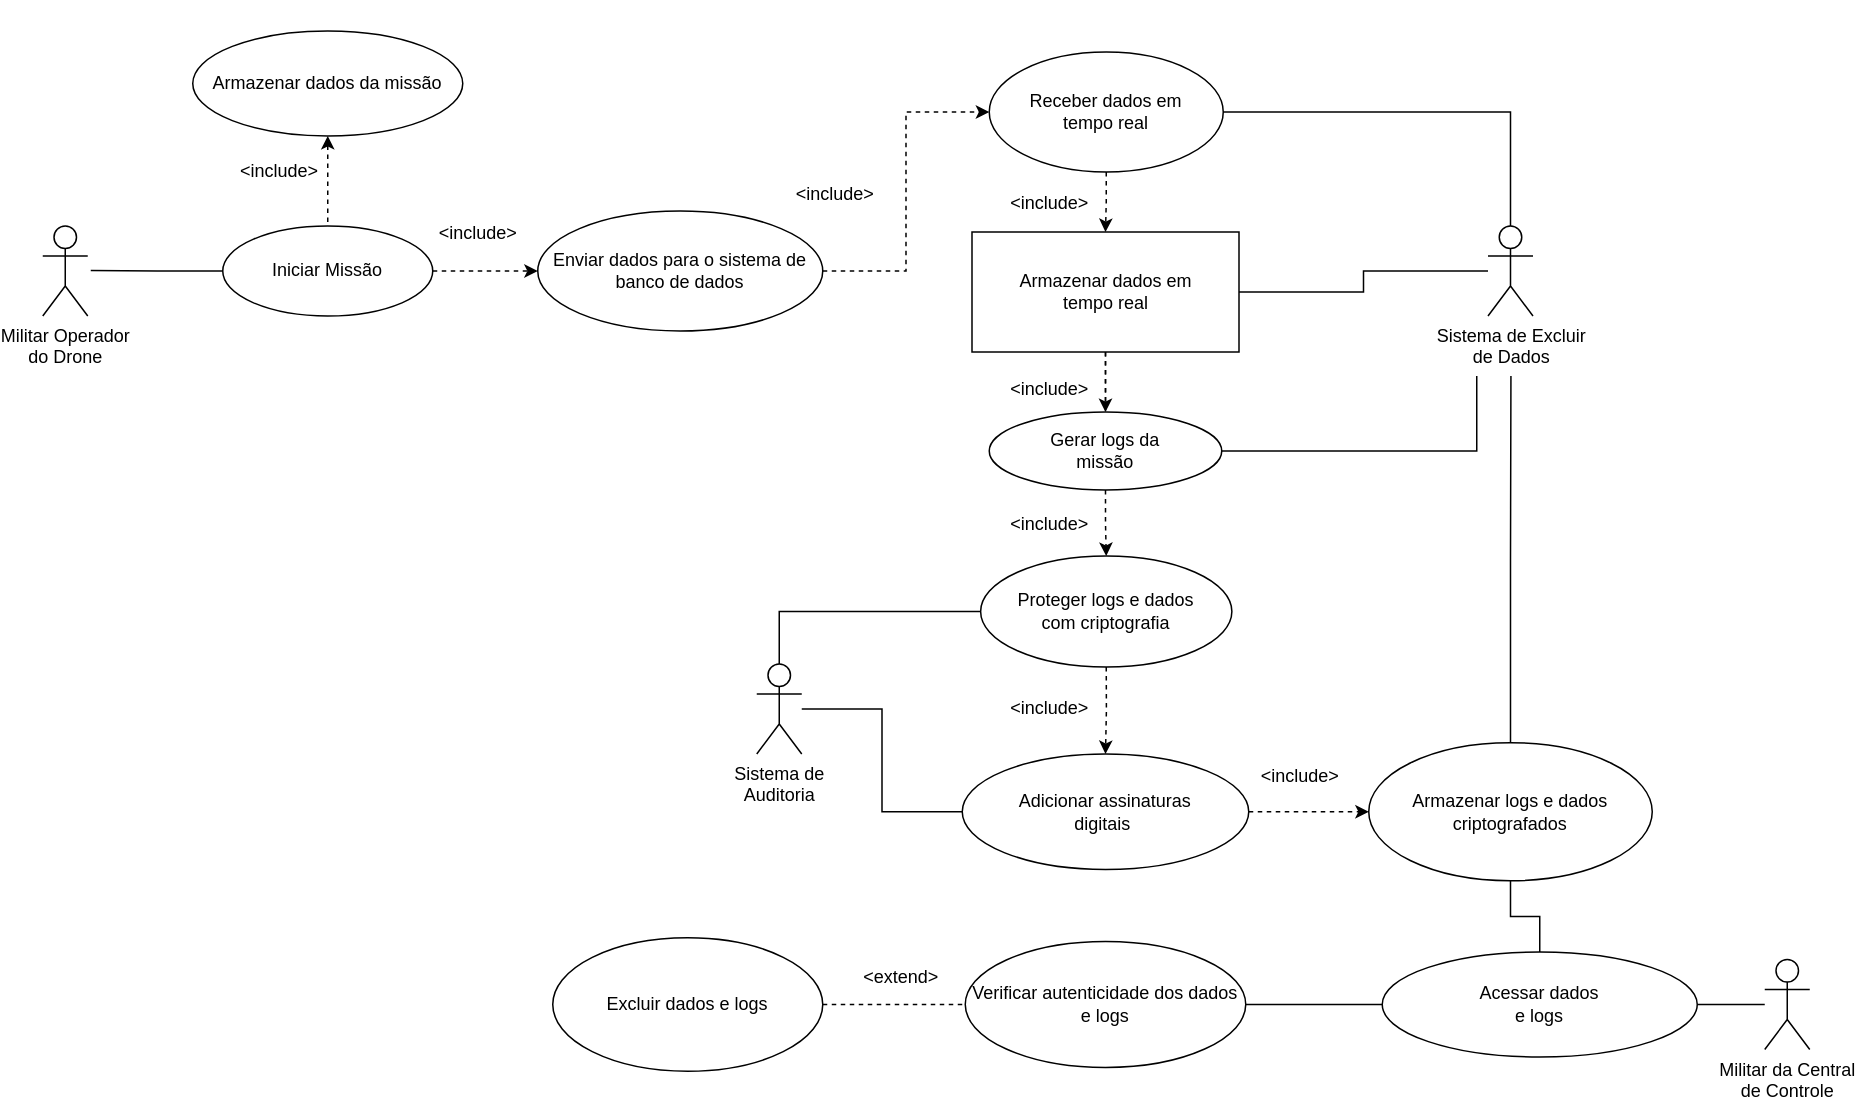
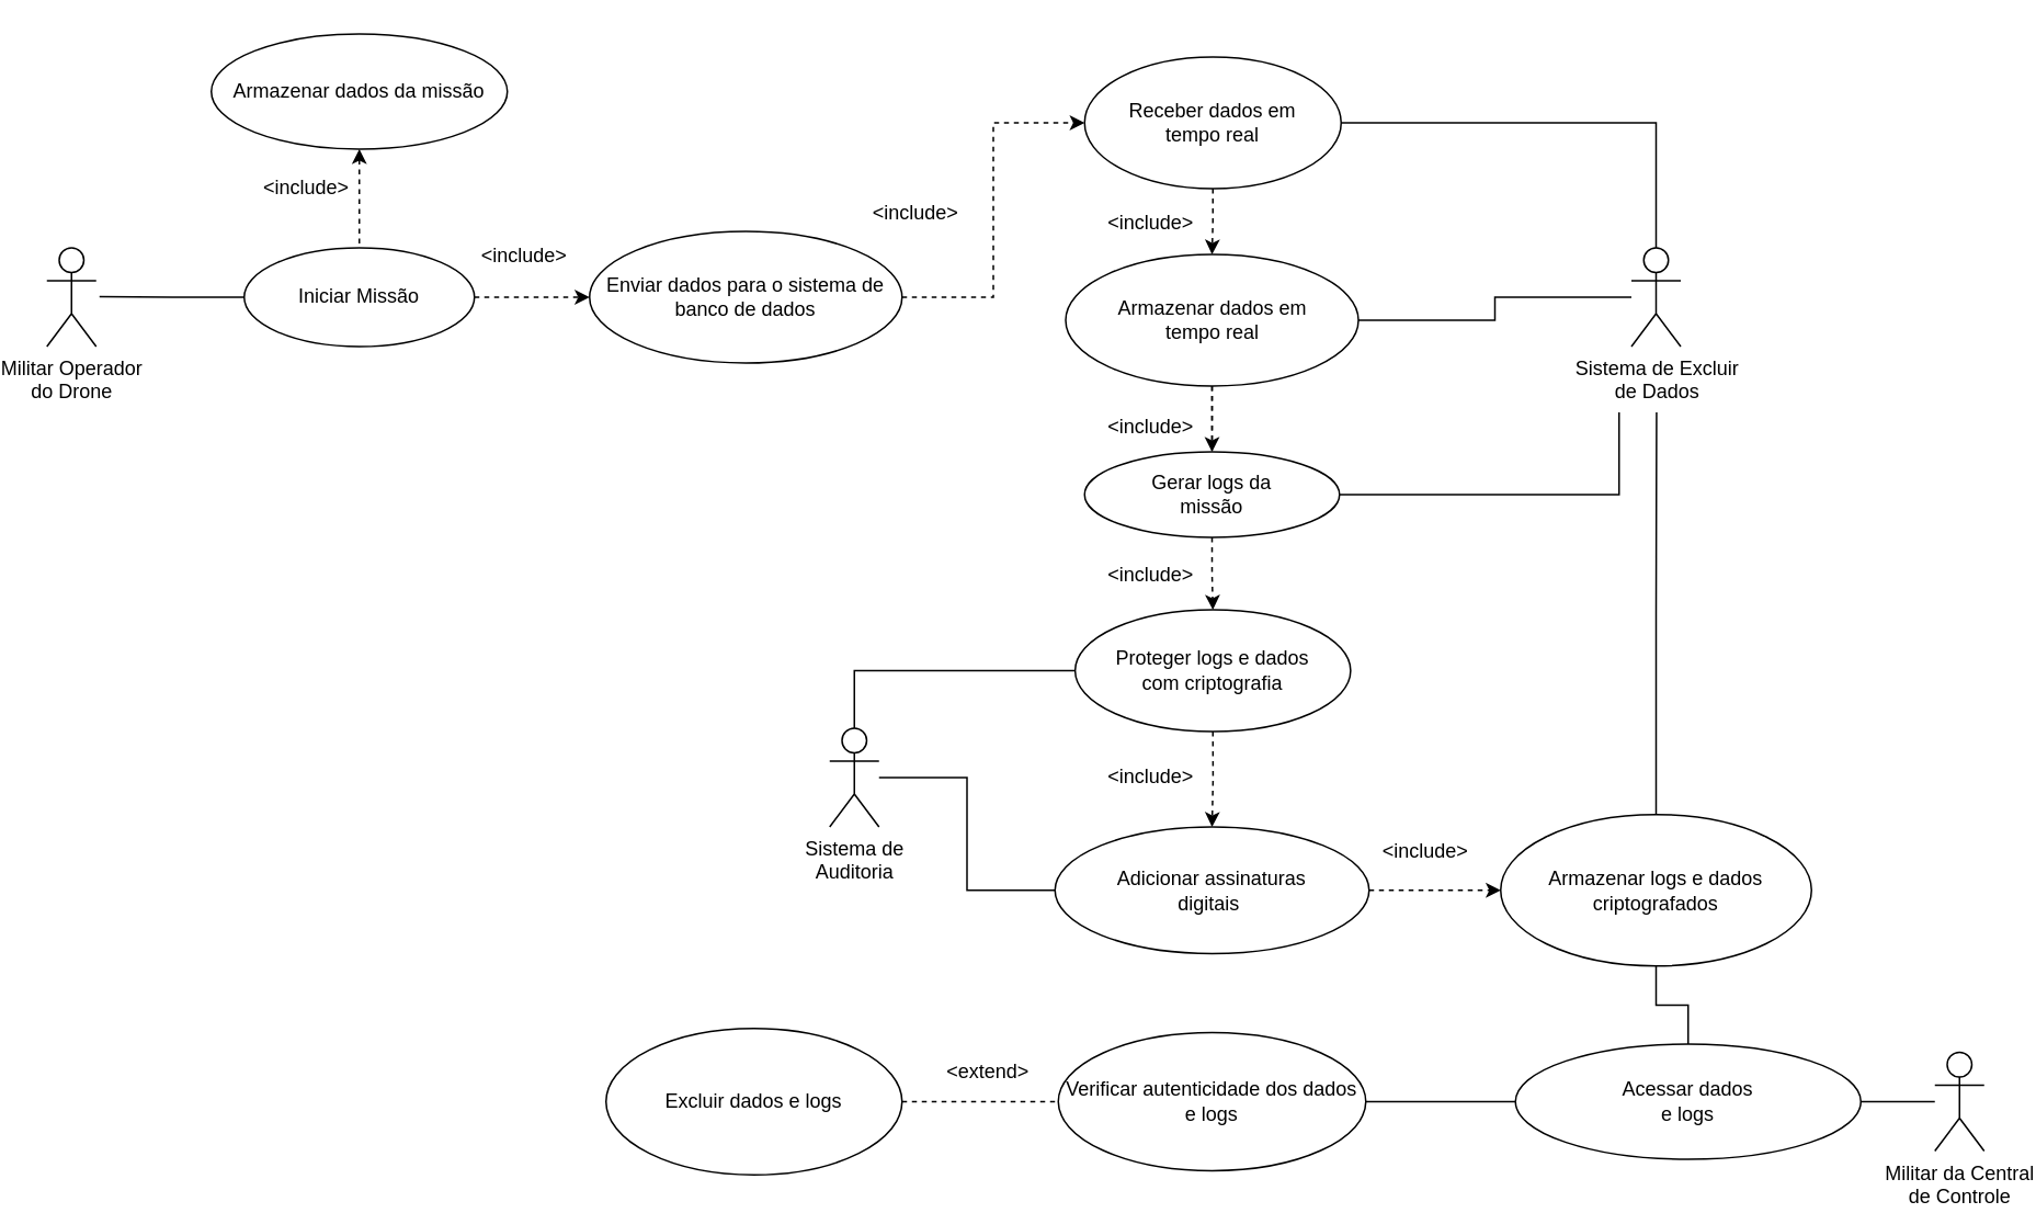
  <mxCell id="0" />
  <mxCell id="1" parent="0" />
  <mxCell id="2" style="edgeStyle=orthogonalEdgeStyle;rounded=0;orthogonalLoop=1;jettySize=auto;html=1;exitX=1;exitY=0.5;exitDx=0;exitDy=0;entryX=0;entryY=0.5;entryDx=0;entryDy=0;dashed=1;endArrow=classic;startFill=0;endFill=1;" edge="1" parent="1" source="4" target="9"><mxGeometry relative="1" as="geometry" /></mxCell>
  <mxCell id="3" style="edgeStyle=orthogonalEdgeStyle;rounded=0;orthogonalLoop=1;jettySize=auto;html=1;exitX=0;exitY=0.5;exitDx=0;exitDy=0;endArrow=none;startFill=0;" edge="1" parent="1" source="4"><mxGeometry relative="1" as="geometry"><mxPoint x="52" y="179.588" as="targetPoint" /></mxGeometry></mxCell>
  <mxCell id="4" value="Iniciar Missão" style="ellipse;whiteSpace=wrap;html=1;" vertex="1" parent="1"><mxGeometry x="140" y="150" width="140" height="60" as="geometry" /></mxCell>
  <mxCell id="5" value="Militar Operador&lt;br&gt;do Drone" style="shape=umlActor;verticalLabelPosition=bottom;verticalAlign=top;html=1;outlineConnect=0;" vertex="1" parent="1"><mxGeometry x="20" y="150" width="30" height="60" as="geometry" /></mxCell>
  <mxCell id="6" style="edgeStyle=orthogonalEdgeStyle;rounded=0;orthogonalLoop=1;jettySize=auto;html=1;exitX=0.5;exitY=1;exitDx=0;exitDy=0;entryX=0.5;entryY=0;entryDx=0;entryDy=0;dashed=1;endArrow=none;startFill=1;endFill=1;startArrow=classic;" edge="1" parent="1" source="7" target="4"><mxGeometry relative="1" as="geometry" /></mxCell>
  <mxCell id="7" value="Armazenar dados da missão" style="ellipse;whiteSpace=wrap;html=1;" vertex="1" parent="1"><mxGeometry x="120" y="20" width="180" height="70" as="geometry" /></mxCell>
  <mxCell id="8" style="edgeStyle=orthogonalEdgeStyle;rounded=0;orthogonalLoop=1;jettySize=auto;html=1;exitX=1;exitY=0.5;exitDx=0;exitDy=0;entryX=0;entryY=0.5;entryDx=0;entryDy=0;dashed=1;endArrow=classic;startFill=0;endFill=1;" edge="1" parent="1" source="9" target="17"><mxGeometry relative="1" as="geometry" /></mxCell>
  <mxCell id="9" value="Enviar dados para o sistema de banco de dados" style="ellipse;whiteSpace=wrap;html=1;" vertex="1" parent="1"><mxGeometry x="350" y="140" width="190" height="80" as="geometry" /></mxCell>
  <mxCell id="10" value="&amp;lt;include&amp;gt;" style="text;html=1;align=center;verticalAlign=middle;resizable=0;points=[];autosize=1;strokeColor=none;fillColor=none;" vertex="1" parent="1"><mxGeometry x="270" y="140" width="80" height="30" as="geometry" /></mxCell>
  <mxCell id="11" value="&lt;span style=&quot;color: rgb(0, 0, 0); font-family: Helvetica; font-size: 12px; font-style: normal; font-variant-ligatures: normal; font-variant-caps: normal; font-weight: 400; letter-spacing: normal; orphans: 2; text-align: center; text-indent: 0px; text-transform: none; widows: 2; word-spacing: 0px; -webkit-text-stroke-width: 0px; white-space: nowrap; text-decoration-thickness: initial; text-decoration-style: initial; text-decoration-color: initial; float: none; display: inline !important;&quot;&gt;&amp;lt;include&amp;gt;&lt;/span&gt;" style="text;whiteSpace=wrap;html=1;" vertex="1" parent="1"><mxGeometry x="150" y="100" width="90" height="40" as="geometry" /></mxCell>
  <mxCell id="12" value="Militar da Central &lt;br&gt;de Controle" style="shape=umlActor;verticalLabelPosition=bottom;verticalAlign=top;html=1;outlineConnect=0;" vertex="1" parent="1"><mxGeometry x="1168" y="639" width="30" height="60" as="geometry" /></mxCell>
  <mxCell id="13" style="edgeStyle=orthogonalEdgeStyle;rounded=0;orthogonalLoop=1;jettySize=auto;html=1;exitX=0.5;exitY=0;exitDx=0;exitDy=0;exitPerimeter=0;entryX=0;entryY=0.5;entryDx=0;entryDy=0;endArrow=none;startFill=0;" edge="1" parent="1" source="14" target="27"><mxGeometry relative="1" as="geometry" /></mxCell>
  <mxCell id="14" value="Sistema de&lt;br&gt;Auditoria" style="shape=umlActor;verticalLabelPosition=bottom;verticalAlign=top;html=1;outlineConnect=0;" vertex="1" parent="1"><mxGeometry x="496" y="442" width="30" height="60" as="geometry" /></mxCell>
  <mxCell id="15" value="Sistema de Excluir&lt;br&gt;de Dados" style="shape=umlActor;verticalLabelPosition=bottom;verticalAlign=top;html=1;outlineConnect=0;" vertex="1" parent="1"><mxGeometry x="983.5" y="150" width="30" height="60" as="geometry" /></mxCell>
  <mxCell id="16" value="" style="edgeStyle=orthogonalEdgeStyle;rounded=0;orthogonalLoop=1;jettySize=auto;html=1;dashed=1;" edge="1" parent="1" source="17" target="21"><mxGeometry relative="1" as="geometry" /></mxCell>
  <mxCell id="17" value="Receber dados em&lt;br&gt;tempo real" style="ellipse;whiteSpace=wrap;html=1;" vertex="1" parent="1"><mxGeometry x="651" y="34" width="156" height="80" as="geometry" /></mxCell>
  <mxCell id="18" value="" style="edgeStyle=orthogonalEdgeStyle;rounded=0;orthogonalLoop=1;jettySize=auto;html=1;dashed=1;" edge="1" parent="1" source="21" target="25"><mxGeometry relative="1" as="geometry" /></mxCell>
  <mxCell id="19" style="edgeStyle=orthogonalEdgeStyle;rounded=0;orthogonalLoop=1;jettySize=auto;html=1;exitX=1;exitY=0.5;exitDx=0;exitDy=0;endArrow=none;startFill=0;" edge="1" parent="1" source="21" target="15"><mxGeometry relative="1" as="geometry" /></mxCell>
  <mxCell id="20" value="" style="edgeStyle=orthogonalEdgeStyle;rounded=0;orthogonalLoop=1;jettySize=auto;html=1;dashed=1;" edge="1" parent="1" source="21"><mxGeometry relative="1" as="geometry"><mxPoint x="728.5" y="314" as="targetPoint" /></mxGeometry></mxCell>
- <mxCell id="21" value="Armazenar dados em&lt;br&gt;tempo real" style="whiteSpace=wrap;html=1;rounded=0;" vertex="1" parent="1"><mxGeometry x="639.5" y="154" width="178" height="80" as="geometry" /></mxCell>
+ <mxCell id="21" value="Armazenar dados em&lt;br&gt;tempo real" style="ellipse;whiteSpace=wrap;html=1;" vertex="1" parent="1"><mxGeometry x="639.5" y="154" width="178" height="80" as="geometry" /></mxCell>
  <mxCell id="22" style="edgeStyle=orthogonalEdgeStyle;rounded=0;orthogonalLoop=1;jettySize=auto;html=1;exitX=1;exitY=0.5;exitDx=0;exitDy=0;entryX=0.5;entryY=0;entryDx=0;entryDy=0;entryPerimeter=0;endArrow=none;startFill=0;" edge="1" parent="1" source="17" target="15"><mxGeometry relative="1" as="geometry" /></mxCell>
  <mxCell id="23" value="" style="edgeStyle=orthogonalEdgeStyle;rounded=0;orthogonalLoop=1;jettySize=auto;html=1;dashed=1;" edge="1" parent="1" source="25" target="27"><mxGeometry relative="1" as="geometry" /></mxCell>
  <mxCell id="24" style="edgeStyle=orthogonalEdgeStyle;rounded=0;orthogonalLoop=1;jettySize=auto;html=1;exitX=1;exitY=0.5;exitDx=0;exitDy=0;endArrow=none;startFill=0;" edge="1" parent="1" source="25"><mxGeometry relative="1" as="geometry"><mxPoint x="976" y="250" as="targetPoint" /><Array as="points"><mxPoint x="976" y="300" /><mxPoint x="976" y="250" /></Array></mxGeometry></mxCell>
  <mxCell id="25" value="Gerar logs da&lt;div&gt;missão&lt;/div&gt;" style="ellipse;whiteSpace=wrap;html=1;" vertex="1" parent="1"><mxGeometry x="651" y="274" width="155" height="52" as="geometry" /></mxCell>
  <mxCell id="26" value="" style="edgeStyle=orthogonalEdgeStyle;rounded=0;orthogonalLoop=1;jettySize=auto;html=1;dashed=1;" edge="1" parent="1" source="27" target="30"><mxGeometry relative="1" as="geometry" /></mxCell>
  <mxCell id="27" value="Proteger logs e dados&lt;div&gt;com criptografia&lt;/div&gt;" style="ellipse;whiteSpace=wrap;html=1;" vertex="1" parent="1"><mxGeometry x="645.25" y="370" width="167.5" height="74" as="geometry" /></mxCell>
  <mxCell id="28" style="edgeStyle=orthogonalEdgeStyle;rounded=0;orthogonalLoop=1;jettySize=auto;html=1;exitX=1;exitY=0.5;exitDx=0;exitDy=0;entryX=0;entryY=0.5;entryDx=0;entryDy=0;endArrow=classic;startFill=0;endFill=1;dashed=1;" edge="1" parent="1" source="30" target="33"><mxGeometry relative="1" as="geometry" /></mxCell>
  <mxCell id="29" style="edgeStyle=orthogonalEdgeStyle;rounded=0;orthogonalLoop=1;jettySize=auto;html=1;exitX=0;exitY=0.5;exitDx=0;exitDy=0;endArrow=none;startFill=0;" edge="1" parent="1" source="30" target="14"><mxGeometry relative="1" as="geometry" /></mxCell>
  <mxCell id="30" value="Adicionar assinaturas&lt;div&gt;digitais&amp;nbsp;&lt;/div&gt;" style="ellipse;whiteSpace=wrap;html=1;" vertex="1" parent="1"><mxGeometry x="633" y="502" width="191" height="77" as="geometry" /></mxCell>
  <mxCell id="31" style="edgeStyle=orthogonalEdgeStyle;rounded=0;orthogonalLoop=1;jettySize=auto;html=1;exitX=0.5;exitY=0;exitDx=0;exitDy=0;endArrow=none;startFill=0;" edge="1" parent="1" source="33"><mxGeometry relative="1" as="geometry"><mxPoint x="998.794" y="250" as="targetPoint" /></mxGeometry></mxCell>
  <mxCell id="32" style="edgeStyle=orthogonalEdgeStyle;rounded=0;orthogonalLoop=1;jettySize=auto;html=1;exitX=0.5;exitY=1;exitDx=0;exitDy=0;entryX=0.5;entryY=0;entryDx=0;entryDy=0;endArrow=none;startFill=0;" edge="1" parent="1" source="33" target="42"><mxGeometry relative="1" as="geometry" /></mxCell>
  <mxCell id="33" value="Armazenar logs&amp;nbsp;&lt;span style=&quot;background-color: transparent; color: light-dark(rgb(0, 0, 0), rgb(255, 255, 255));&quot;&gt;e dados criptografados&lt;/span&gt;" style="ellipse;whiteSpace=wrap;html=1;" vertex="1" parent="1"><mxGeometry x="904" y="494.5" width="189" height="92" as="geometry" /></mxCell>
  <mxCell id="34" value="&amp;lt;include&amp;gt;" style="text;html=1;align=center;verticalAlign=middle;resizable=0;points=[];autosize=1;strokeColor=none;fillColor=none;" vertex="1" parent="1"><mxGeometry x="508" y="114" width="80" height="30" as="geometry" /></mxCell>
  <mxCell id="35" value="&amp;lt;include&amp;gt;" style="text;html=1;align=center;verticalAlign=middle;resizable=0;points=[];autosize=1;strokeColor=none;fillColor=none;" vertex="1" parent="1"><mxGeometry x="651" y="120" width="80" height="30" as="geometry" /></mxCell>
  <mxCell id="36" value="&amp;lt;include&amp;gt;" style="text;html=1;align=center;verticalAlign=middle;resizable=0;points=[];autosize=1;strokeColor=none;fillColor=none;" vertex="1" parent="1"><mxGeometry x="651" y="244" width="80" height="30" as="geometry" /></mxCell>
  <mxCell id="37" value="&amp;lt;include&amp;gt;" style="text;html=1;align=center;verticalAlign=middle;resizable=0;points=[];autosize=1;strokeColor=none;fillColor=none;" vertex="1" parent="1"><mxGeometry x="651" y="334" width="80" height="30" as="geometry" /></mxCell>
  <mxCell id="38" value="&amp;lt;include&amp;gt;" style="text;html=1;align=center;verticalAlign=middle;resizable=0;points=[];autosize=1;strokeColor=none;fillColor=none;" vertex="1" parent="1"><mxGeometry x="651" y="457" width="80" height="30" as="geometry" /></mxCell>
  <mxCell id="39" value="&amp;lt;include&amp;gt;" style="text;html=1;align=center;verticalAlign=middle;resizable=0;points=[];autosize=1;strokeColor=none;fillColor=none;" vertex="1" parent="1"><mxGeometry x="817.5" y="502" width="80" height="30" as="geometry" /></mxCell>
  <mxCell id="40" style="edgeStyle=orthogonalEdgeStyle;rounded=0;orthogonalLoop=1;jettySize=auto;html=1;exitX=1;exitY=0.5;exitDx=0;exitDy=0;endArrow=none;startFill=0;" edge="1" parent="1" source="42" target="12"><mxGeometry relative="1" as="geometry" /></mxCell>
  <mxCell id="41" style="edgeStyle=orthogonalEdgeStyle;rounded=0;orthogonalLoop=1;jettySize=auto;html=1;exitX=0;exitY=0.5;exitDx=0;exitDy=0;entryX=1;entryY=0.5;entryDx=0;entryDy=0;endArrow=none;startFill=0;" edge="1" parent="1" source="42" target="43"><mxGeometry relative="1" as="geometry" /></mxCell>
  <mxCell id="42" value="Acessar dados&lt;div&gt;e logs&lt;/div&gt;" style="ellipse;whiteSpace=wrap;html=1;" vertex="1" parent="1"><mxGeometry x="913" y="634" width="210" height="70" as="geometry" /></mxCell>
  <mxCell id="43" value="Verificar autenticidade dos dados e logs" style="ellipse;whiteSpace=wrap;html=1;" vertex="1" parent="1"><mxGeometry x="635" y="627" width="187" height="84" as="geometry" /></mxCell>
  <mxCell id="44" value="Excluir dados e logs" style="ellipse;whiteSpace=wrap;html=1;" vertex="1" parent="1"><mxGeometry x="360" y="624.5" width="180" height="89" as="geometry" /></mxCell>
  <mxCell id="45" value="" style="endArrow=none;dashed=1;html=1;rounded=0;entryX=0;entryY=0.5;entryDx=0;entryDy=0;exitX=1;exitY=0.5;exitDx=0;exitDy=0;" edge="1" parent="1" source="44" target="43"><mxGeometry width="50" height="50" relative="1" as="geometry"><mxPoint x="604" y="780" as="sourcePoint" /><mxPoint x="654" y="730" as="targetPoint" /></mxGeometry></mxCell>
  <mxCell id="46" value="&amp;lt;extend&amp;gt;" style="text;html=1;align=center;verticalAlign=middle;resizable=0;points=[];autosize=1;strokeColor=none;fillColor=none;" vertex="1" parent="1"><mxGeometry x="556" y="639" width="72" height="24" as="geometry" /></mxCell>
